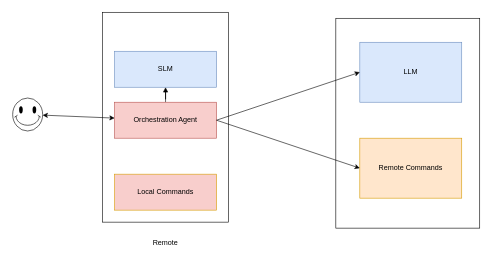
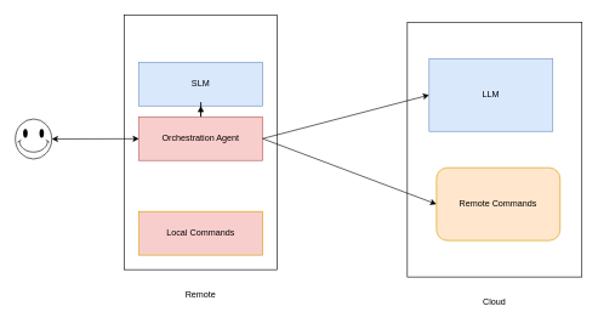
  <mxCell id="0" />
  <mxCell id="1" parent="0" />
  <mxCell id="2" value="" style="group" vertex="1" connectable="0" parent="1"><mxGeometry x="170" y="20" width="210" height="400" as="geometry" /></mxCell>
  <mxCell id="3" value="" style="rounded=0;whiteSpace=wrap;html=1;" vertex="1" parent="2"><mxGeometry width="210" height="350" as="geometry" /></mxCell>
  <mxCell id="4" value="Remote" style="text;html=1;strokeColor=none;fillColor=none;align=center;verticalAlign=middle;whiteSpace=wrap;rounded=0;" vertex="1" parent="2"><mxGeometry x="75" y="370" width="60" height="30" as="geometry" /></mxCell>
  <mxCell id="5" value="SLM" style="rounded=0;whiteSpace=wrap;html=1;fillColor=#dae8fc;strokeColor=#6c8ebf;" vertex="1" parent="2"><mxGeometry x="20" y="65" width="170" height="60" as="geometry" /></mxCell>
  <mxCell id="6" value="Local Commands" style="rounded=0;whiteSpace=wrap;html=1;fillColor=#f8cecc;strokeColor=#d79b00;" vertex="1" parent="2"><mxGeometry x="20" y="270" width="170" height="60" as="geometry" /></mxCell>
  <mxCell id="7" value="" style="edgeStyle=orthogonalEdgeStyle;rounded=0;orthogonalLoop=1;jettySize=auto;html=1;endArrow=block;endFill=1;startArrow=none;startFill=0;" edge="1" parent="2" source="8" target="5"><mxGeometry relative="1" as="geometry" /></mxCell>
- <mxCell id="8" value="Orchestration Agent" style="rounded=0;whiteSpace=wrap;html=1;fillColor=#f8cecc;strokeColor=#b85450;" vertex="1" parent="2"><mxGeometry x="20" y="150" width="170" height="60" as="geometry" /></mxCell>
+ <mxCell id="8" value="Orchestration Agent" style="rounded=0;whiteSpace=wrap;html=1;fillColor=#f8cecc;strokeColor=#b85450;" vertex="1" parent="2"><mxGeometry x="20" y="140" width="170" height="60" as="geometry" /></mxCell>
  <mxCell id="9" value="" style="group" vertex="1" connectable="0" parent="1"><mxGeometry x="559" y="30" width="240" height="400" as="geometry" /></mxCell>
  <mxCell id="10" value="" style="rounded=0;whiteSpace=wrap;html=1;" vertex="1" parent="9"><mxGeometry width="240" height="350" as="geometry" /></mxCell>
- <mxCell id="12" value="LLM" style="rounded=0;whiteSpace=wrap;html=1;fillColor=#dae8fc;strokeColor=#6c8ebf;" vertex="1" parent="9"><mxGeometry x="40" y="40" width="170" height="100" as="geometry" /></mxCell>
- <mxCell id="13" value="Remote Commands" style="rounded=0;whiteSpace=wrap;html=1;fillColor=#ffe6cc;strokeColor=#d79b00;" vertex="1" parent="9"><mxGeometry x="40" y="200" width="170" height="100" as="geometry" /></mxCell>
+ <mxCell id="11" value="Cloud" style="text;html=1;strokeColor=none;fillColor=none;align=center;verticalAlign=middle;whiteSpace=wrap;rounded=0;" vertex="1" parent="9"><mxGeometry x="90" y="370" width="60" height="30" as="geometry" /></mxCell>
+ <mxCell id="12" value="LLM" style="rounded=0;whiteSpace=wrap;html=1;fillColor=#dae8fc;strokeColor=#6c8ebf;" vertex="1" parent="9"><mxGeometry x="30" y="50" width="170" height="100" as="geometry" /></mxCell>
+ <mxCell id="13" value="Remote Commands" style="whiteSpace=wrap;html=1;fillColor=#ffe6cc;strokeColor=#d79b00;rounded=1;" vertex="1" parent="9"><mxGeometry x="40" y="200" width="170" height="100" as="geometry" /></mxCell>
  <mxCell id="14" style="rounded=0;orthogonalLoop=1;jettySize=auto;html=1;exitX=1;exitY=0.5;exitDx=0;exitDy=0;entryX=0;entryY=0.5;entryDx=0;entryDy=0;" edge="1" parent="1" source="8" target="12"><mxGeometry relative="1" as="geometry" /></mxCell>
  <mxCell id="15" style="rounded=0;orthogonalLoop=1;jettySize=auto;html=1;exitX=1;exitY=0.5;exitDx=0;exitDy=0;entryX=0;entryY=0.5;entryDx=0;entryDy=0;" edge="1" parent="1" source="8" target="13"><mxGeometry relative="1" as="geometry"><mxPoint x="379" y="210" as="sourcePoint" /><mxPoint x="609" y="100" as="targetPoint" /></mxGeometry></mxCell>
  <mxCell id="16" style="rounded=0;orthogonalLoop=1;jettySize=auto;html=1;startArrow=classic;startFill=1;" edge="1" parent="1" source="17" target="8"><mxGeometry relative="1" as="geometry" /></mxCell>
  <mxCell id="17" value="" style="verticalLabelPosition=bottom;verticalAlign=top;html=1;shape=mxgraph.basic.smiley" vertex="1" parent="1"><mxGeometry x="20" y="163" width="50" height="55" as="geometry" /></mxCell>
